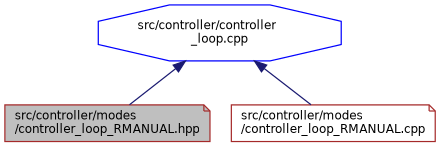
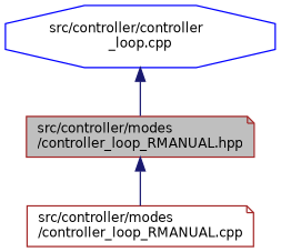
  digraph {
    node [color=brown fillcolor=white fontname=Helvetica fontsize=10 shape=note style=filled]
    edge [color=midnightblue dir=back fontname=Helvetica fontsize=10 labelfontname=Helvetica labelfontsize=10 style=solid]
    n1 [fillcolor=grey75 fontcolor=black height=0.2 label="src/controller/modes\l/controller_loop_RMANUAL.hpp" width=0.4]
    n2 [height=0.2 label="src/controller/modes\l/controller_loop_RMANUAL.cpp" width=0.4]
    n3 [color=blue height=0.2 label="src/controller/controller\l_loop.cpp" shape=octagon width=0.4]
-   n3 -> n2
+   n1 -> n2
    n3 -> n1
  }
